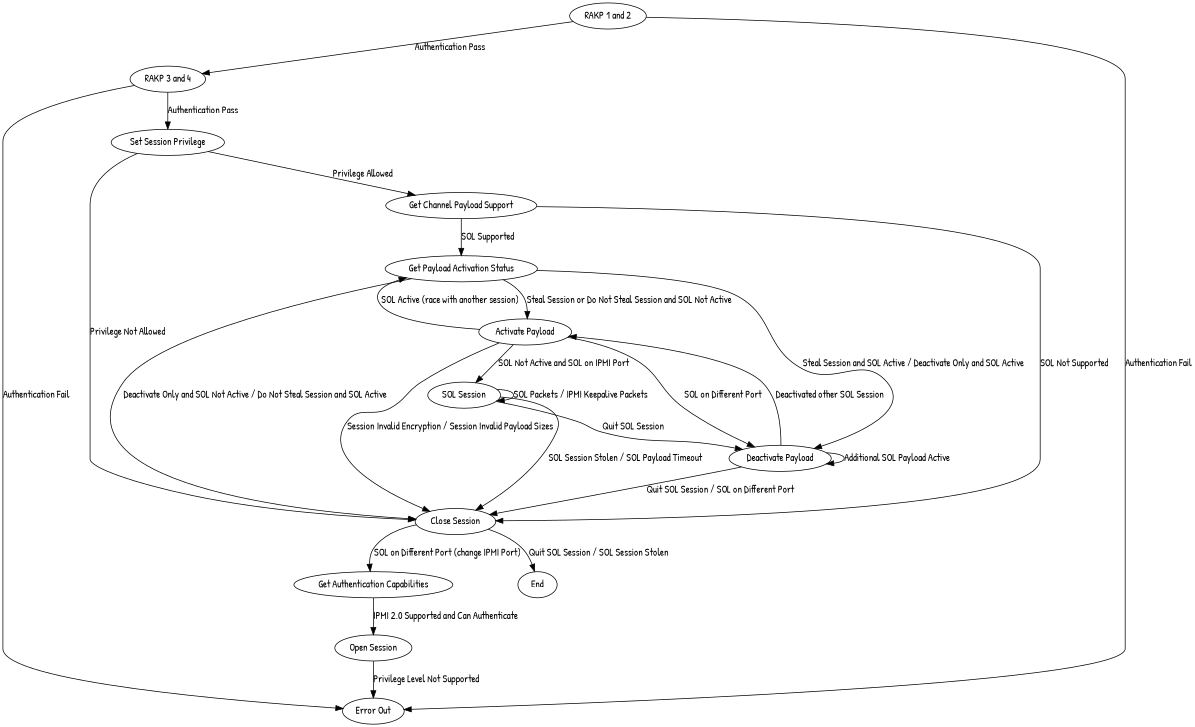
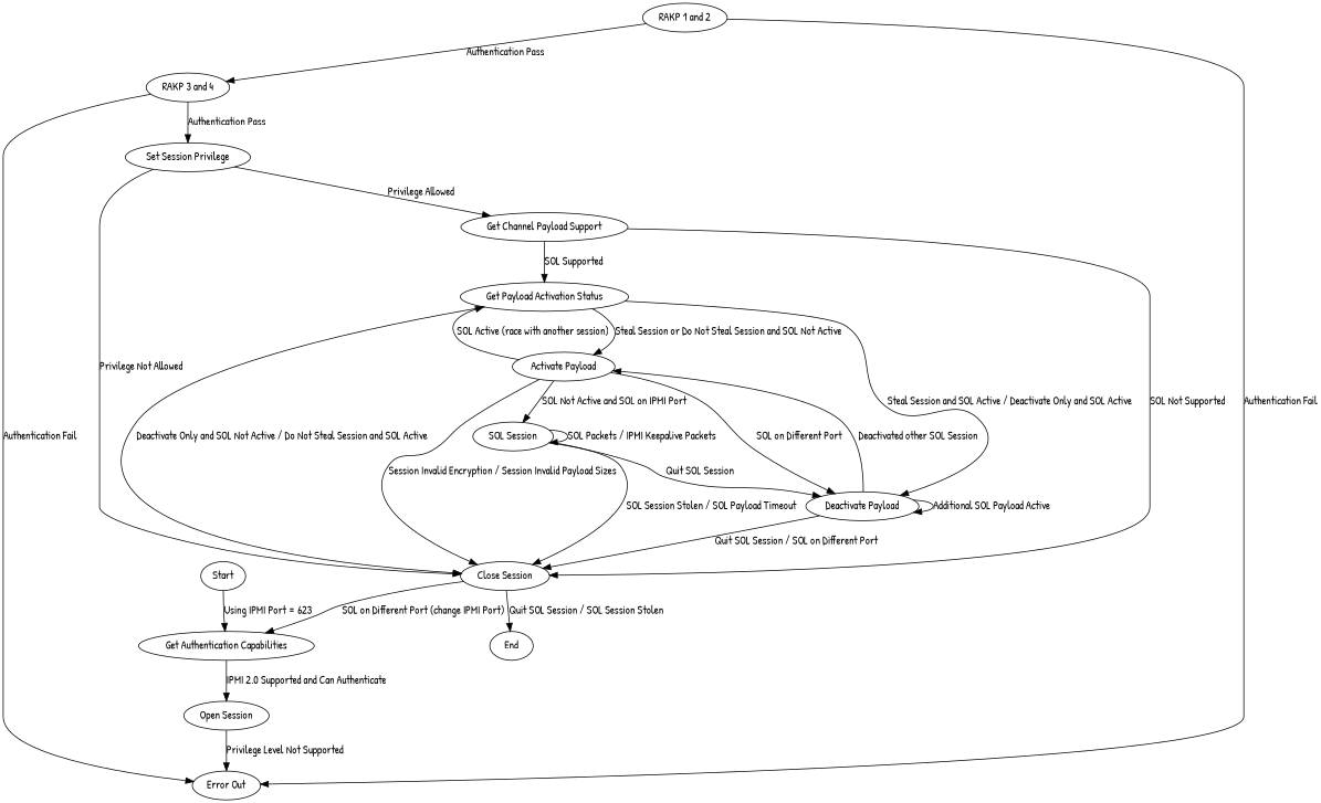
  digraph {
    fontname="Patrick Hand"
    node [fontname="Patrick Hand"]
    edge [fontname="Patrick Hand"]
+   n1 [label=Start]
    n2 [label="Get Authentication Capabilities"]
    n3 [label="Open Session"]
    n4 [label="Error Out"]
    n5 [label="RAKP 1 and 2"]
    n6 [label="RAKP 3 and 4"]
    n7 [label="Set Session Privilege"]
    n8 [label="Get Channel Payload Support"]
    n9 [label="Close Session"]
    n10 [label="Get Payload Activation Status"]
    n11 [label=End]
    n12 [label="Activate Payload"]
    n13 [label="Deactivate Payload"]
    n14 [label="SOL Session"]
+   n1 -> n2 [label="Using IPMI Port = 623"]
    n2 -> n3 [label="IPMI 2.0 Supported and Can Authenticate"]
    n3 -> n4 [label="Privilege Level Not Supported"]
    n5 -> n4 [label="Authentication Fail"]
    n5 -> n6 [label="Authentication Pass"]
    n6 -> n4 [label="Authentication Fail"]
    n6 -> n7 [label="Authentication Pass"]
    n7 -> n8 [label="Privilege Allowed"]
    n7 -> n9 [label="Privilege Not Allowed"]
    n8 -> n9 [label="SOL Not Supported"]
    n8 -> n10 [label="SOL Supported"]
    n9 -> n2 [label="SOL on Different Port (change IPMI Port)"]
    n9 -> n11 [label="Quit SOL Session / SOL Session Stolen"]
    n10 -> n9 [label="Deactivate Only and SOL Not Active / Do Not Steal Session and SOL Active"]
    n10 -> n12 [label="Steal Session or Do Not Steal Session and SOL Not Active"]
    n10 -> n13 [label="Steal Session and SOL Active / Deactivate Only and SOL Active"]
    n12 -> n9 [label="Session Invalid Encryption / Session Invalid Payload Sizes"]
    n12 -> n10 [label="SOL Active (race with another session)"]
    n12 -> n13 [label="SOL on Different Port"]
    n12 -> n14 [label="SOL Not Active and SOL on IPMI Port"]
    n13 -> n9 [label="Quit SOL Session / SOL on Different Port"]
    n13 -> n12 [label="Deactivated other SOL Session"]
    n13 -> n13 [label="Additional SOL Payload Active"]
    n14 -> n9 [label="SOL Session Stolen / SOL Payload Timeout"]
    n14 -> n13 [label="Quit SOL Session"]
    n14 -> n14 [label="SOL Packets / IPMI Keepalive Packets"]
  }
